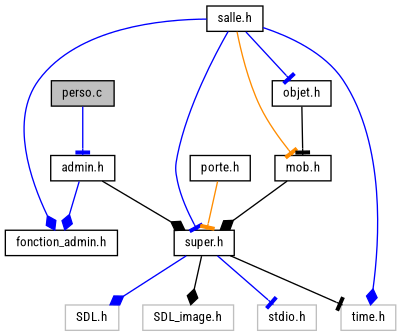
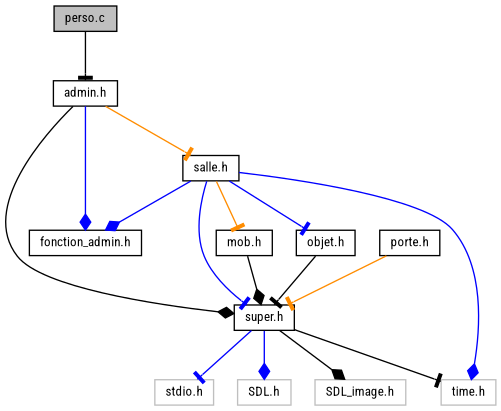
  digraph {
    fontname="Roboto Condensed"
    node [color=black fillcolor=white fontname="Roboto Condensed" fontsize=10 shape=record style=filled]
    edge [arrowhead=tee color=blue fontname="Roboto Condensed" fontsize=10 labelfontname=Helvetica labelfontsize=10 style=solid]
    n1 [fillcolor=grey75 fontcolor=black height=0.2 label="perso.c" width=0.4]
    n2 [height=0.2 label="admin.h" width=0.4]
    n3 [height=0.2 label="super.h" width=0.4]
    n4 [height=0.2 label="fonction_admin.h" width=0.4]
    n5 [height=0.2 label="salle.h" width=0.4]
    n6 [color=grey75 height=0.2 label="stdio.h" width=0.4]
    n7 [color=grey75 height=0.2 label="SDL.h" width=0.4]
    n8 [color=grey75 height=0.2 label="SDL_image.h" width=0.4]
    n9 [color=grey75 height=0.2 label="time.h" width=0.4]
    n10 [height=0.2 label="mob.h" width=0.4]
    n11 [height=0.2 label="objet.h" width=0.4]
    n12 [height=0.2 label="porte.h" width=0.4]
-   n1 -> n2
+   n1 -> n2 [color=black]
    n2 -> n3 [arrowhead=diamond color=black]
    n2 -> n4 [arrowhead=diamond]
+   n2 -> n5 [color=darkorange]
    n3 -> n6
    n3 -> n7 [arrowhead=diamond]
    n3 -> n8 [arrowhead=diamond color=black]
    n3 -> n9 [color=black]
    n5 -> n3
    n5 -> n4 [arrowhead=diamond]
    n5 -> n9 [arrowhead=diamond]
    n5 -> n10 [color=darkorange]
    n5 -> n11
    n10 -> n3 [arrowhead=diamond color=black]
-   n11 -> n10 [color=black]
+   n11 -> n3 [color=black]
    n12 -> n3 [color=darkorange]
  }
